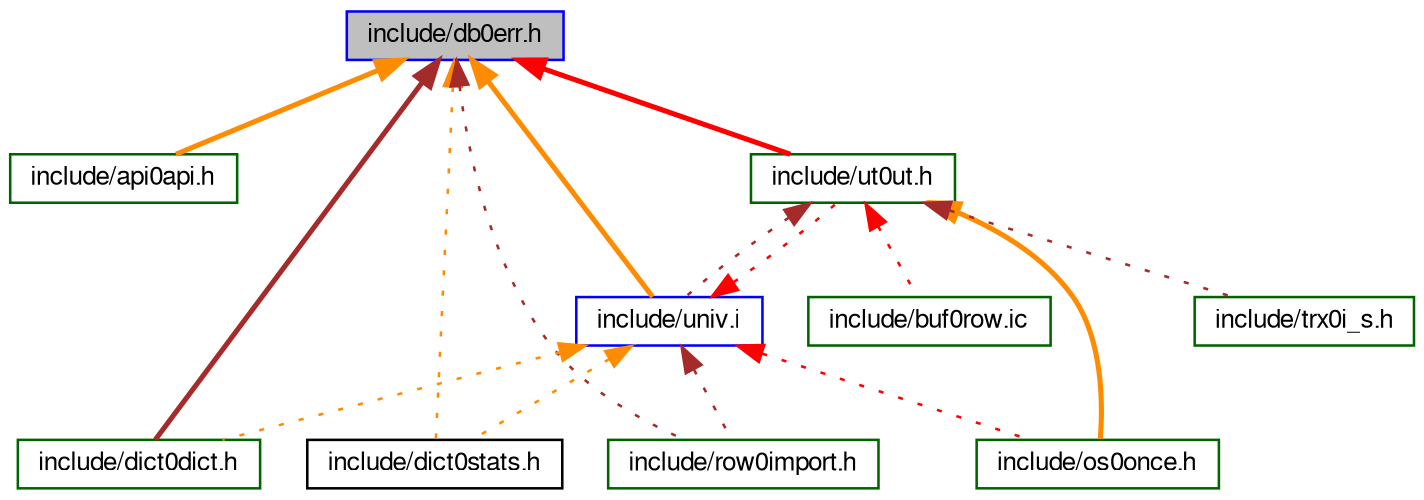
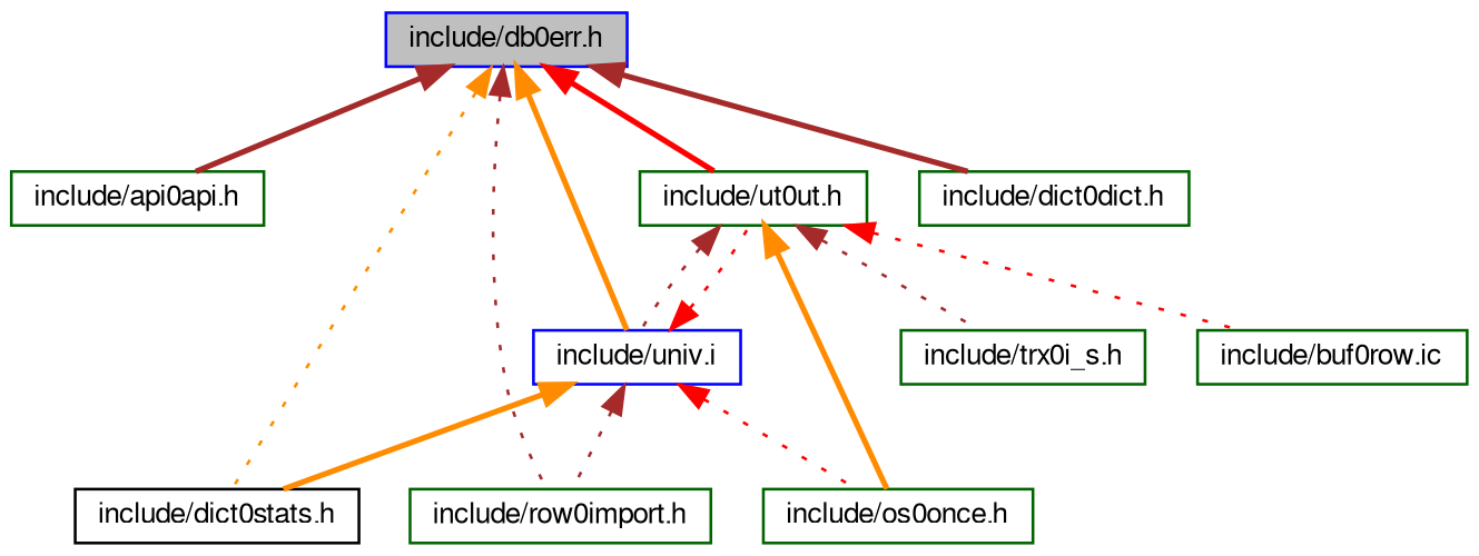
  digraph {
    node [color=darkgreen fontname=FreeSans fontsize=10 shape=record]
    edge [color=brown dir=back fontname=FreeSans fontsize=10 labelfontname=FreeSans labelfontsize=10 style=dotted]
    n1 [color=blue fillcolor=grey75 fontcolor=black height=0.2 label="include/db0err.h" style=filled width=0.4]
    n2 [height=0.2 label="include/api0api.h" width=0.4]
    n3 [height=0.2 label="include/ut0ut.h" width=0.4]
    n4 [color=blue height=0.2 label="include/univ.i" width=0.4]
    n5 [height=0.2 label="include/dict0dict.h" width=0.4]
    n6 [color=black height=0.2 label="include/dict0stats.h" width=0.4]
    n7 [height=0.2 label="include/row0import.h" width=0.4]
    n8 [height=0.2 label="include/os0once.h" width=0.4]
    n9 [height=0.2 label="include/trx0i_s.h" width=0.4]
    n10 [height=0.2 label="include/buf0row.ic" width=0.4]
-   n1 -> n2 [color=darkorange style=bold]
+   n1 -> n2 [style=bold]
    n1 -> n3 [color=red style=bold]
    n1 -> n4 [color=darkorange style=bold]
    n1 -> n5 [style=bold]
    n1 -> n6 [color=darkorange]
    n1 -> n7
    n3 -> n4
    n3 -> n8 [color=darkorange style=bold]
    n3 -> n9
    n3 -> n10 [color=red]
    n4 -> n3 [color=red]
-   n4 -> n5 [color=darkorange]
-   n4 -> n6 [color=darkorange]
+   n4 -> n6 [color=darkorange style=bold]
    n4 -> n7
    n4 -> n8 [color=red]
  }
